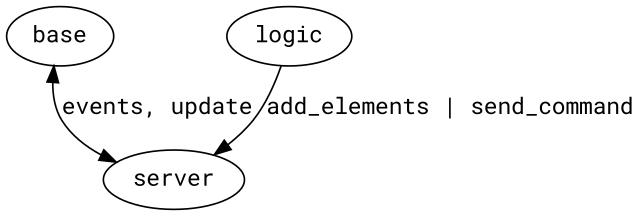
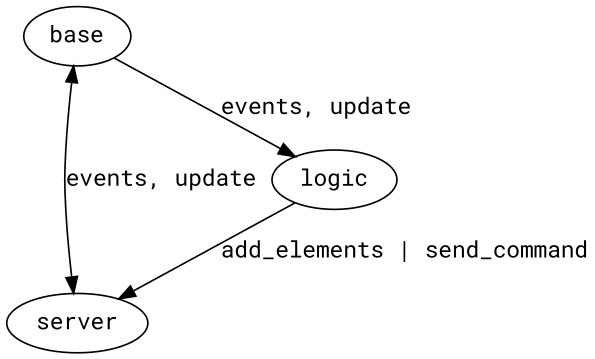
  digraph {
    fontname="Roboto Mono"
    node [fontname="Roboto Mono"]
    edge [dir=right fontname="Roboto Mono"]
    base
    server
    logic
    base -> server [dir=both label="events, update"]
+   base -> logic [label="events, update"]
    logic -> server [label="add_elements | send_command"]
  }
